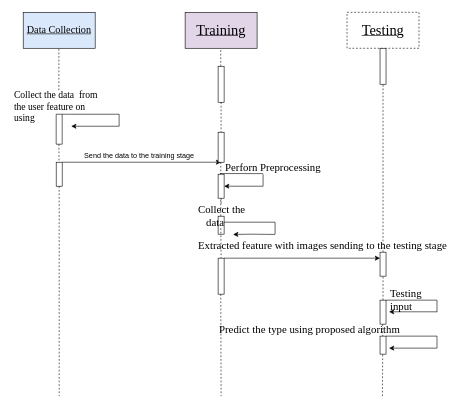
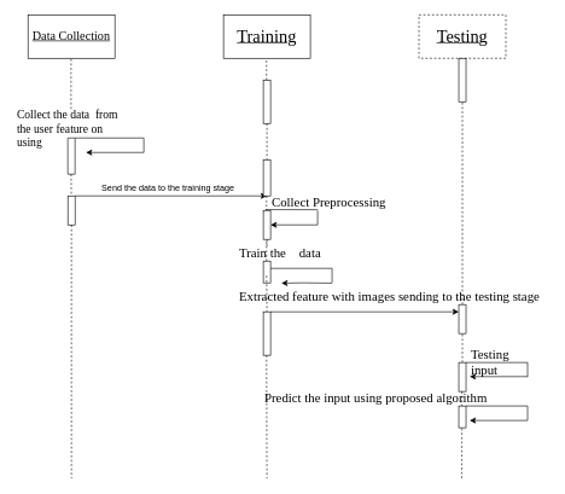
  <mxCell id="0" />
  <mxCell id="1" parent="0" />
- <mxCell id="2" value="&lt;font style=&quot;font-size: 17px;&quot; face=&quot;Times New Roman&quot;&gt;&lt;u&gt;Data Collection&lt;/u&gt;&lt;/font&gt;" style="rounded=0;whiteSpace=wrap;html=1;labelBackgroundColor=none;fillColor=#dae8fc;" vertex="1" parent="1"><mxGeometry x="38" y="20" width="120" height="60" as="geometry" /></mxCell>
+ <mxCell id="2" value="&lt;font style=&quot;font-size: 17px;&quot; face=&quot;Times New Roman&quot;&gt;&lt;u&gt;Data Collection&lt;/u&gt;&lt;/font&gt;" style="rounded=0;whiteSpace=wrap;html=1;labelBackgroundColor=none;" vertex="1" parent="1"><mxGeometry x="38" y="20" width="120" height="60" as="geometry" /></mxCell>
  <mxCell id="3" value="" style="endArrow=none;dashed=1;html=1;rounded=0;labelBackgroundColor=none;fontColor=default;" edge="1" parent="1"><mxGeometry width="50" height="50" relative="1" as="geometry"><mxPoint x="97.5" y="150" as="sourcePoint" /><mxPoint x="97.5" y="80" as="targetPoint" /></mxGeometry></mxCell>
  <mxCell id="4" value="&lt;p class=&quot;MsoNormal&quot;&gt;&lt;font style=&quot;font-size: 16px;&quot; face=&quot;Times New Roman&quot;&gt;Collect the data &amp;nbsp;from the user feature on using&lt;/font&gt;&lt;/p&gt;" style="text;whiteSpace=wrap;html=1;labelBackgroundColor=none;" vertex="1" parent="1"><mxGeometry x="20.5" y="130" width="155" height="50" as="geometry" /></mxCell>
  <mxCell id="5" value="" style="verticalLabelPosition=bottom;verticalAlign=top;html=1;shape=mxgraph.basic.rect;fillColor2=none;strokeWidth=1;size=0;indent=5;direction=south;labelBackgroundColor=none;" vertex="1" parent="1"><mxGeometry x="93" y="190" width="10" height="50" as="geometry" /></mxCell>
  <mxCell id="6" value="" style="endArrow=none;html=1;rounded=0;labelBackgroundColor=none;fontColor=default;" edge="1" parent="1"><mxGeometry relative="1" as="geometry"><mxPoint x="103" y="190" as="sourcePoint" /><mxPoint x="198" y="190" as="targetPoint" /><Array as="points"><mxPoint x="115.5" y="190" /></Array></mxGeometry></mxCell>
  <mxCell id="7" value="" style="endArrow=classic;html=1;rounded=0;labelBackgroundColor=none;fontColor=default;" edge="1" parent="1"><mxGeometry width="50" height="50" relative="1" as="geometry"><mxPoint x="198" y="210" as="sourcePoint" /><mxPoint x="118" y="210" as="targetPoint" /></mxGeometry></mxCell>
  <mxCell id="8" value="" style="endArrow=none;dashed=1;html=1;rounded=0;labelBackgroundColor=none;fontColor=default;" edge="1" parent="1"><mxGeometry width="50" height="50" relative="1" as="geometry"><mxPoint x="97.5" y="240" as="sourcePoint" /><mxPoint x="98" y="290" as="targetPoint" /></mxGeometry></mxCell>
  <mxCell id="9" value="" style="rounded=0;whiteSpace=wrap;html=1;direction=south;labelBackgroundColor=none;" vertex="1" parent="1"><mxGeometry x="93" y="270" width="10" height="40" as="geometry" /></mxCell>
  <mxCell id="10" value="" style="endArrow=classic;html=1;rounded=0;labelBackgroundColor=none;fontColor=default;entryX=1;entryY=0.5;entryDx=0;entryDy=0;entryPerimeter=0;" edge="1" parent="1" target="47"><mxGeometry width="50" height="50" relative="1" as="geometry"><mxPoint x="103" y="270" as="sourcePoint" /><mxPoint x="358" y="270" as="targetPoint" /></mxGeometry></mxCell>
  <mxCell id="11" value="" style="endArrow=none;dashed=1;html=1;rounded=0;labelBackgroundColor=none;fontColor=default;exitX=1;exitY=0.5;exitDx=0;exitDy=0;" edge="1" parent="1" source="9"><mxGeometry width="50" height="50" relative="1" as="geometry"><mxPoint x="97.5" y="340" as="sourcePoint" /><mxPoint x="98" y="660" as="targetPoint" /></mxGeometry></mxCell>
- <mxCell id="12" value="&lt;u&gt;&lt;font style=&quot;font-size: 24px;&quot; face=&quot;Times New Roman&quot;&gt;&lt;font style=&quot;&quot;&gt;Trai&lt;/font&gt;ning&lt;/font&gt;&lt;/u&gt;" style="rounded=0;whiteSpace=wrap;html=1;labelBackgroundColor=none;fillColor=#e1d5e7;" vertex="1" parent="1"><mxGeometry x="308" y="20" width="120" height="60" as="geometry" /></mxCell>
+ <mxCell id="12" value="&lt;u&gt;&lt;font style=&quot;font-size: 24px;&quot; face=&quot;Times New Roman&quot;&gt;&lt;font style=&quot;&quot;&gt;Trai&lt;/font&gt;ning&lt;/font&gt;&lt;/u&gt;" style="rounded=0;whiteSpace=wrap;html=1;labelBackgroundColor=none;" vertex="1" parent="1"><mxGeometry x="308" y="20" width="120" height="60" as="geometry" /></mxCell>
  <mxCell id="13" value="" style="rounded=0;whiteSpace=wrap;html=1;direction=south;labelBackgroundColor=none;" vertex="1" parent="1"><mxGeometry x="363" y="110" width="10" height="60" as="geometry" /></mxCell>
  <mxCell id="14" value="" style="endArrow=none;dashed=1;html=1;rounded=0;labelBackgroundColor=none;fontColor=default;" edge="1" parent="1"><mxGeometry width="50" height="50" relative="1" as="geometry"><mxPoint x="368" y="170" as="sourcePoint" /><mxPoint x="368" y="230" as="targetPoint" /></mxGeometry></mxCell>
  <mxCell id="15" value="" style="endArrow=none;dashed=1;html=1;rounded=0;labelBackgroundColor=none;fontColor=default;" edge="1" parent="1" source="50"><mxGeometry width="50" height="50" relative="1" as="geometry"><mxPoint x="368" y="320" as="sourcePoint" /><mxPoint x="368" y="340" as="targetPoint" /></mxGeometry></mxCell>
  <mxCell id="16" value="" style="endArrow=none;dashed=1;html=1;rounded=0;labelBackgroundColor=none;fontColor=default;" edge="1" parent="1"><mxGeometry width="50" height="50" relative="1" as="geometry"><mxPoint x="367.5" y="300" as="sourcePoint" /><mxPoint x="367.5" y="300" as="targetPoint" /></mxGeometry></mxCell>
  <mxCell id="17" value="" style="rounded=0;whiteSpace=wrap;html=1;direction=south;labelBackgroundColor=none;" vertex="1" parent="1"><mxGeometry x="363" y="360" width="10" height="30" as="geometry" /></mxCell>
  <mxCell id="18" value="" style="endArrow=none;dashed=1;html=1;rounded=0;labelBackgroundColor=none;fontColor=default;" edge="1" parent="1"><mxGeometry width="50" height="50" relative="1" as="geometry"><mxPoint x="367.5" y="380" as="sourcePoint" /><mxPoint x="368" y="430" as="targetPoint" /></mxGeometry></mxCell>
  <mxCell id="19" value="" style="rounded=0;whiteSpace=wrap;html=1;direction=south;labelBackgroundColor=none;" vertex="1" parent="1"><mxGeometry x="363" y="430" width="10" height="60" as="geometry" /></mxCell>
  <mxCell id="20" value="" style="endArrow=none;dashed=1;html=1;rounded=0;labelBackgroundColor=none;fontColor=default;" edge="1" parent="1"><mxGeometry width="50" height="50" relative="1" as="geometry"><mxPoint x="367.44" y="490" as="sourcePoint" /><mxPoint x="368" y="660" as="targetPoint" /></mxGeometry></mxCell>
  <mxCell id="21" value="" style="endArrow=none;html=1;rounded=0;labelBackgroundColor=none;fontColor=default;" edge="1" parent="1"><mxGeometry relative="1" as="geometry"><mxPoint x="366" y="288.89" as="sourcePoint" /><mxPoint x="438" y="289" as="targetPoint" /></mxGeometry></mxCell>
  <mxCell id="22" value="" style="endArrow=classic;html=1;rounded=0;labelBackgroundColor=none;fontColor=default;" edge="1" parent="1"><mxGeometry width="50" height="50" relative="1" as="geometry"><mxPoint x="438" y="310" as="sourcePoint" /><mxPoint x="373" y="310" as="targetPoint" /></mxGeometry></mxCell>
  <mxCell id="23" value="" style="endArrow=none;html=1;rounded=0;" edge="1" parent="1"><mxGeometry relative="1" as="geometry"><mxPoint x="373" y="370" as="sourcePoint" /><mxPoint x="458" y="370" as="targetPoint" /></mxGeometry></mxCell>
  <mxCell id="24" value="" style="endArrow=none;html=1;rounded=0;" edge="1" parent="1"><mxGeometry relative="1" as="geometry"><mxPoint x="578" y="350" as="sourcePoint" /><mxPoint x="578" y="350" as="targetPoint" /></mxGeometry></mxCell>
  <mxCell id="25" value="" style="endArrow=none;html=1;rounded=0;" edge="1" parent="1"><mxGeometry relative="1" as="geometry"><mxPoint x="458" y="370" as="sourcePoint" /><mxPoint x="458" y="390" as="targetPoint" /><Array as="points" /></mxGeometry></mxCell>
  <mxCell id="26" value="" style="endArrow=classic;html=1;rounded=0;" edge="1" parent="1"><mxGeometry width="50" height="50" relative="1" as="geometry"><mxPoint x="458" y="390.44" as="sourcePoint" /><mxPoint x="388" y="390.44" as="targetPoint" /><Array as="points"><mxPoint x="418" y="390" /></Array></mxGeometry></mxCell>
  <mxCell id="27" value="" style="endArrow=classic;html=1;rounded=0;entryX=0.25;entryY=1;entryDx=0;entryDy=0;" edge="1" parent="1" target="31"><mxGeometry width="50" height="50" relative="1" as="geometry"><mxPoint x="373" y="430" as="sourcePoint" /><mxPoint x="628" y="430" as="targetPoint" /><Array as="points"><mxPoint x="463" y="430" /></Array></mxGeometry></mxCell>
  <mxCell id="28" value="&lt;u&gt;&lt;font face=&quot;Times New Roman&quot; style=&quot;font-size: 24px;&quot;&gt;Testing&lt;/font&gt;&lt;/u&gt;" style="rounded=0;whiteSpace=wrap;html=1;dashed=1;" vertex="1" parent="1"><mxGeometry x="578" y="20" width="120" height="60" as="geometry" /></mxCell>
  <mxCell id="29" value="" style="rounded=0;whiteSpace=wrap;html=1;direction=south;" vertex="1" parent="1"><mxGeometry x="633" y="80" width="10" height="60" as="geometry" /></mxCell>
  <mxCell id="30" value="" style="endArrow=none;dashed=1;html=1;rounded=0;entryX=1;entryY=0.5;entryDx=0;entryDy=0;" edge="1" parent="1" target="29"><mxGeometry width="50" height="50" relative="1" as="geometry"><mxPoint x="638" y="420" as="sourcePoint" /><mxPoint x="683" y="210" as="targetPoint" /></mxGeometry></mxCell>
  <mxCell id="31" value="" style="rounded=0;whiteSpace=wrap;html=1;direction=south;" vertex="1" parent="1"><mxGeometry x="633" y="420" width="10" height="40" as="geometry" /></mxCell>
  <mxCell id="32" value="" style="endArrow=none;dashed=1;html=1;rounded=0;entryX=1;entryY=0.5;entryDx=0;entryDy=0;" edge="1" parent="1" target="31"><mxGeometry width="50" height="50" relative="1" as="geometry"><mxPoint x="638" y="500" as="sourcePoint" /><mxPoint x="643" y="500" as="targetPoint" /></mxGeometry></mxCell>
  <mxCell id="33" value="" style="rounded=0;whiteSpace=wrap;html=1;direction=south;labelBackgroundColor=none;" vertex="1" parent="1"><mxGeometry x="633" y="500" width="10" height="40" as="geometry" /></mxCell>
  <mxCell id="34" value="" style="endArrow=none;dashed=1;html=1;rounded=0;" edge="1" parent="1"><mxGeometry width="50" height="50" relative="1" as="geometry"><mxPoint x="637.44" y="540" as="sourcePoint" /><mxPoint x="637.44" y="570" as="targetPoint" /></mxGeometry></mxCell>
  <mxCell id="35" value="" style="rounded=0;whiteSpace=wrap;html=1;direction=south;labelBackgroundColor=none;" vertex="1" parent="1"><mxGeometry x="633" y="560" width="10" height="30" as="geometry" /></mxCell>
  <mxCell id="36" value="" style="endArrow=none;dashed=1;html=1;rounded=0;" edge="1" parent="1"><mxGeometry width="50" height="50" relative="1" as="geometry"><mxPoint x="637" y="660" as="sourcePoint" /><mxPoint x="637.44" y="590" as="targetPoint" /></mxGeometry></mxCell>
  <mxCell id="37" value="" style="endArrow=none;html=1;rounded=0;" edge="1" parent="1"><mxGeometry width="50" height="50" relative="1" as="geometry"><mxPoint x="643" y="500" as="sourcePoint" /><mxPoint x="728" y="500" as="targetPoint" /></mxGeometry></mxCell>
  <mxCell id="38" value="" style="endArrow=none;html=1;rounded=0;" edge="1" parent="1"><mxGeometry width="50" height="50" relative="1" as="geometry"><mxPoint x="728" y="520" as="sourcePoint" /><mxPoint x="728" y="500" as="targetPoint" /></mxGeometry></mxCell>
  <mxCell id="39" value="" style="endArrow=none;html=1;rounded=0;" edge="1" parent="1"><mxGeometry width="50" height="50" relative="1" as="geometry"><mxPoint x="643" y="560" as="sourcePoint" /><mxPoint x="728" y="560" as="targetPoint" /><Array as="points" /></mxGeometry></mxCell>
  <mxCell id="40" value="" style="endArrow=none;html=1;rounded=0;" edge="1" parent="1"><mxGeometry width="50" height="50" relative="1" as="geometry"><mxPoint x="728" y="580" as="sourcePoint" /><mxPoint x="728" y="560" as="targetPoint" /></mxGeometry></mxCell>
  <mxCell id="41" value="" style="endArrow=classic;html=1;rounded=0;" edge="1" parent="1"><mxGeometry width="50" height="50" relative="1" as="geometry"><mxPoint x="728" y="519.44" as="sourcePoint" /><mxPoint x="648" y="519.44" as="targetPoint" /></mxGeometry></mxCell>
  <mxCell id="42" value="" style="endArrow=classic;html=1;rounded=0;" edge="1" parent="1"><mxGeometry width="50" height="50" relative="1" as="geometry"><mxPoint x="728" y="580" as="sourcePoint" /><mxPoint x="648" y="580" as="targetPoint" /><Array as="points" /></mxGeometry></mxCell>
  <mxCell id="43" value="" style="endArrow=none;dashed=1;html=1;rounded=0;" edge="1" parent="1"><mxGeometry width="50" height="50" relative="1" as="geometry"><mxPoint x="367.44" y="110" as="sourcePoint" /><mxPoint x="367.44" y="80" as="targetPoint" /></mxGeometry></mxCell>
  <mxCell id="44" value="Send the data to the training stage" style="text;whiteSpace=wrap;" vertex="1" parent="1"><mxGeometry x="138" y="245" width="190" height="40" as="geometry" /></mxCell>
- <mxCell id="45" value="&lt;p class=&quot;MsoNormal&quot;&gt;&lt;font style=&quot;font-size: 18px;&quot; face=&quot;Times New Roman&quot;&gt;Collect the &amp;nbsp;&amp;nbsp;&amp;nbsp;data&lt;/font&gt;&lt;span style=&quot;mso-spacerun:'yes';font-family:Calibri;mso-fareast-font-family:SimSun;&lt;br/&gt;mso-bidi-font-family:'Times New Roman';font-size:11.0pt;&quot;&gt;&lt;/span&gt;&lt;/p&gt;" style="text;whiteSpace=wrap;html=1;" vertex="1" parent="1"><mxGeometry x="328" y="320" width="120" height="70" as="geometry" /></mxCell>
+ <mxCell id="45" value="&lt;p class=&quot;MsoNormal&quot;&gt;&lt;font style=&quot;font-size: 18px;&quot; face=&quot;Times New Roman&quot;&gt;Train the &amp;nbsp;&amp;nbsp;&amp;nbsp;data&lt;/font&gt;&lt;span style=&quot;mso-spacerun:'yes';font-family:Calibri;mso-fareast-font-family:SimSun;&lt;br/&gt;mso-bidi-font-family:'Times New Roman';font-size:11.0pt;&quot;&gt;&lt;/span&gt;&lt;/p&gt;" style="text;whiteSpace=wrap;html=1;" vertex="1" parent="1"><mxGeometry x="328" y="320" width="120" height="70" as="geometry" /></mxCell>
  <mxCell id="46" value="" style="endArrow=none;html=1;rounded=0;" edge="1" parent="1"><mxGeometry width="50" height="50" relative="1" as="geometry"><mxPoint x="198" y="210" as="sourcePoint" /><mxPoint x="198" y="190" as="targetPoint" /><Array as="points" /></mxGeometry></mxCell>
  <mxCell id="47" value="" style="rounded=0;whiteSpace=wrap;html=1;direction=south;" vertex="1" parent="1"><mxGeometry x="363" y="220" width="10" height="50" as="geometry" /></mxCell>
  <mxCell id="48" value="" style="endArrow=none;dashed=1;html=1;rounded=0;" edge="1" parent="1"><mxGeometry width="50" height="50" relative="1" as="geometry"><mxPoint x="367.44" y="270" as="sourcePoint" /><mxPoint x="367.44" y="290" as="targetPoint" /></mxGeometry></mxCell>
  <mxCell id="49" value="" style="endArrow=none;dashed=1;html=1;rounded=0;labelBackgroundColor=none;fontColor=default;" edge="1" parent="1" target="50"><mxGeometry width="50" height="50" relative="1" as="geometry"><mxPoint x="368" y="320" as="sourcePoint" /><mxPoint x="368" y="340" as="targetPoint" /></mxGeometry></mxCell>
  <mxCell id="50" value="" style="rounded=0;whiteSpace=wrap;html=1;direction=south;" vertex="1" parent="1"><mxGeometry x="363" y="290" width="10" height="40" as="geometry" /></mxCell>
  <mxCell id="51" value="" style="endArrow=none;html=1;rounded=0;" edge="1" parent="1"><mxGeometry width="50" height="50" relative="1" as="geometry"><mxPoint x="438" y="310" as="sourcePoint" /><mxPoint x="438" y="290" as="targetPoint" /></mxGeometry></mxCell>
  <mxCell id="52" value="" style="endArrow=none;dashed=1;html=1;rounded=0;" edge="1" parent="1"><mxGeometry width="50" height="50" relative="1" as="geometry"><mxPoint x="367.44" y="360" as="sourcePoint" /><mxPoint x="367.44" y="330" as="targetPoint" /></mxGeometry></mxCell>
- <mxCell id="53" value="&lt;p class=&quot;MsoNormal&quot;&gt;&lt;font style=&quot;font-size: 18px;&quot; face=&quot;Times New Roman&quot;&gt;Perforn Preprocessing&lt;/font&gt;&lt;span style=&quot;mso-spacerun:'yes';font-family:Calibri;mso-fareast-font-family:SimSun;&lt;br/&gt;mso-bidi-font-family:'Times New Roman';font-size:11.0pt;&quot;&gt;&lt;/span&gt;&lt;/p&gt;" style="text;whiteSpace=wrap;html=1;" vertex="1" parent="1"><mxGeometry x="373" y="250" width="175" height="70" as="geometry" /></mxCell>
+ <mxCell id="53" value="&lt;p class=&quot;MsoNormal&quot;&gt;&lt;font style=&quot;font-size: 18px;&quot; face=&quot;Times New Roman&quot;&gt;Collect Preprocessing&lt;/font&gt;&lt;span style=&quot;mso-spacerun:'yes';font-family:Calibri;mso-fareast-font-family:SimSun;&lt;br/&gt;mso-bidi-font-family:'Times New Roman';font-size:11.0pt;&quot;&gt;&lt;/span&gt;&lt;/p&gt;" style="text;whiteSpace=wrap;html=1;" vertex="1" parent="1"><mxGeometry x="373" y="250" width="175" height="70" as="geometry" /></mxCell>
  <mxCell id="54" value="&lt;p class=&quot;MsoNormal&quot;&gt;&lt;font style=&quot;font-size: 18px;&quot; face=&quot;Times New Roman&quot;&gt;Extracted feature with images sending to the testing stage&lt;/font&gt;&lt;/p&gt;" style="text;whiteSpace=wrap;html=1;" vertex="1" parent="1"><mxGeometry x="328" y="380" width="430" height="60" as="geometry" /></mxCell>
  <mxCell id="55" value="&lt;p class=&quot;MsoNormal&quot;&gt;&lt;font style=&quot;font-size: 18px;&quot; face=&quot;Times New Roman&quot;&gt;Testing input&lt;/font&gt;&lt;span style=&quot;mso-spacerun:'yes';font-family:Calibri;mso-fareast-font-family:SimSun;&lt;br/&gt;mso-bidi-font-family:'Times New Roman';font-size:11.0pt;&quot;&gt;&lt;/span&gt;&lt;/p&gt;" style="text;whiteSpace=wrap;html=1;" vertex="1" parent="1"><mxGeometry x="648" y="460" width="90" height="70" as="geometry" /></mxCell>
- <mxCell id="56" value="&lt;p class=&quot;MsoNormal&quot;&gt;&lt;font style=&quot;font-size: 18px;&quot; face=&quot;Times New Roman&quot;&gt;Predict the type using proposed algorithm&lt;/font&gt;&lt;span style=&quot;mso-spacerun:'yes';font-family:Calibri;mso-fareast-font-family:SimSun;&lt;br/&gt;mso-bidi-font-family:'Times New Roman';font-size:11.0pt;&quot;&gt;&lt;/span&gt;&lt;/p&gt;" style="text;whiteSpace=wrap;html=1;" vertex="1" parent="1"><mxGeometry x="363" y="520" width="315" height="70" as="geometry" /></mxCell>
+ <mxCell id="56" value="&lt;p class=&quot;MsoNormal&quot;&gt;&lt;font style=&quot;font-size: 18px;&quot; face=&quot;Times New Roman&quot;&gt;Predict the input using proposed algorithm&lt;/font&gt;&lt;span style=&quot;mso-spacerun:'yes';font-family:Calibri;mso-fareast-font-family:SimSun;&lt;br/&gt;mso-bidi-font-family:'Times New Roman';font-size:11.0pt;&quot;&gt;&lt;/span&gt;&lt;/p&gt;" style="text;whiteSpace=wrap;html=1;" vertex="1" parent="1"><mxGeometry x="363" y="520" width="315" height="70" as="geometry" /></mxCell>
